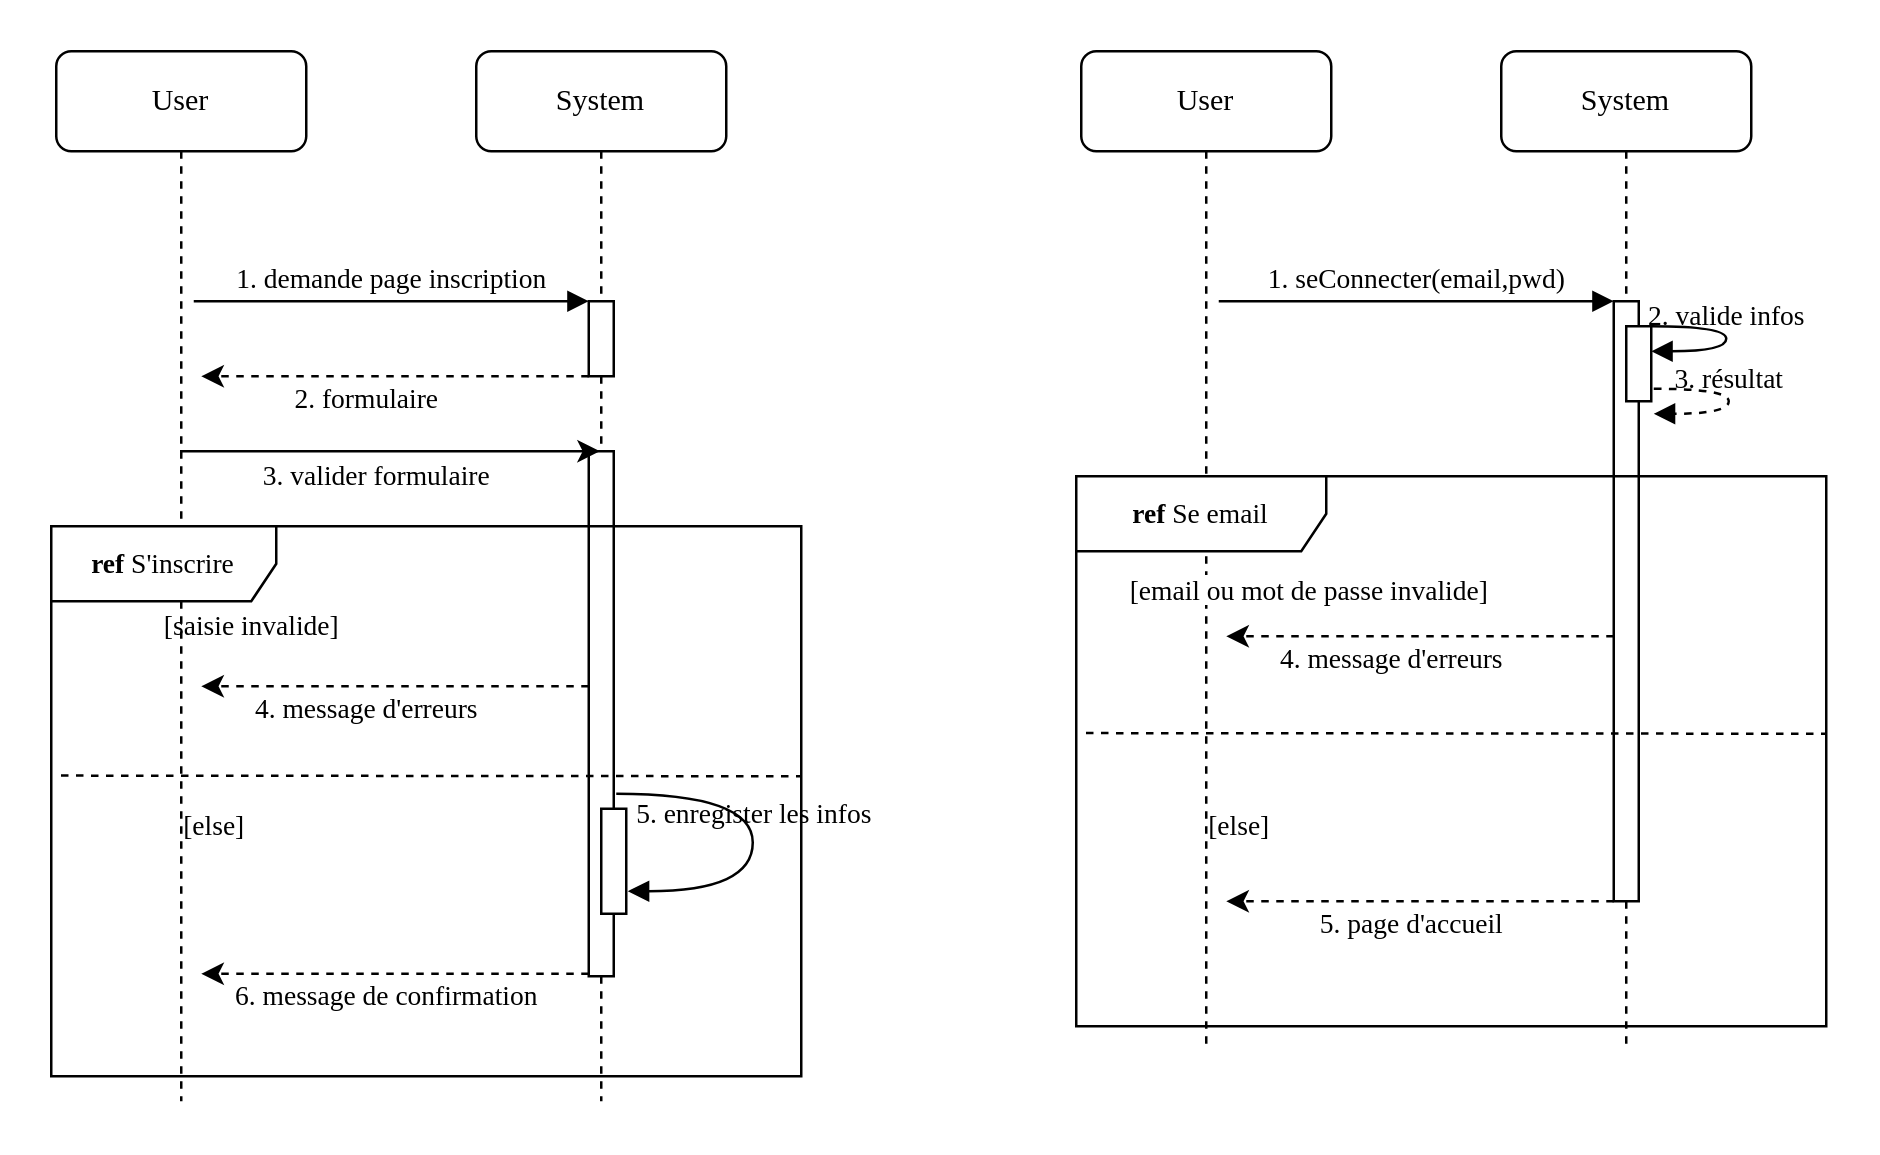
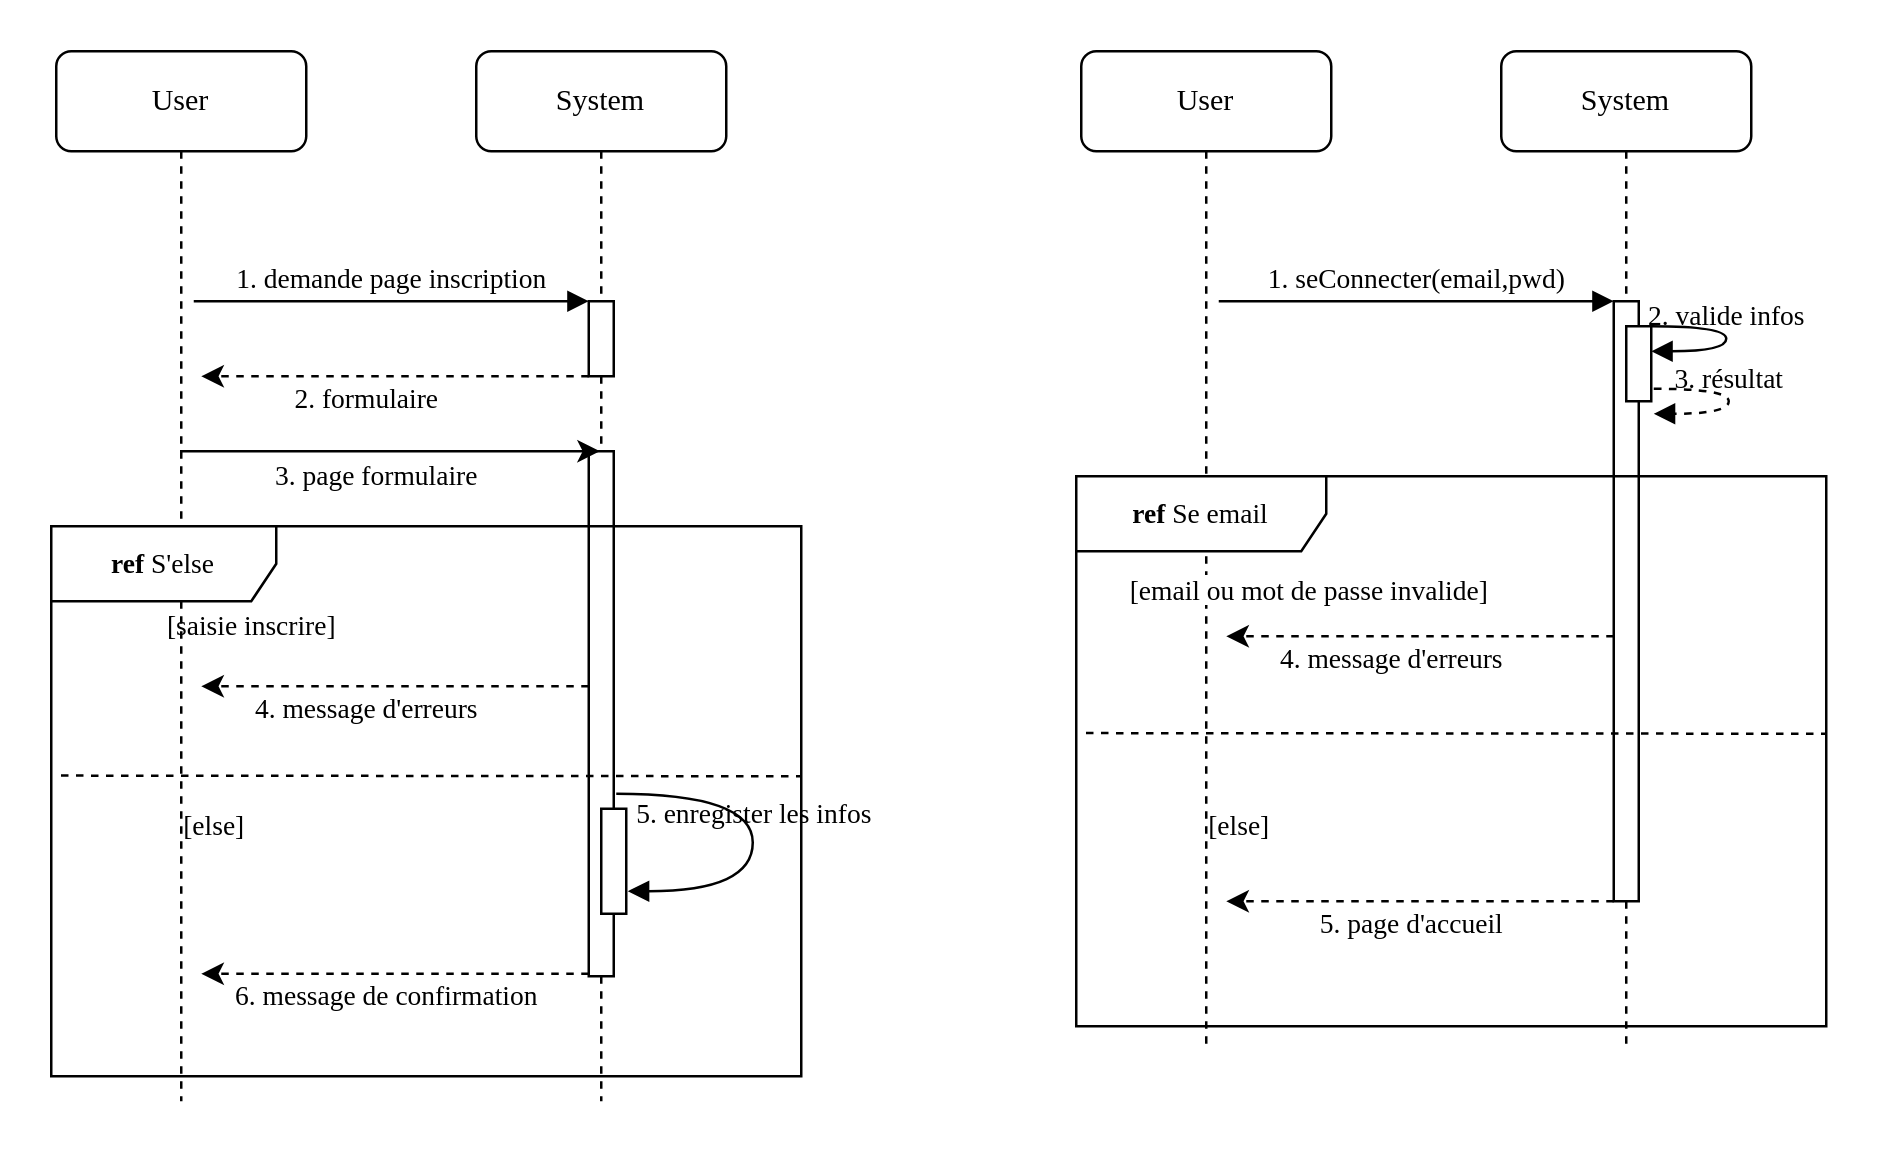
  <mxCell id="0" />
  <mxCell id="1" parent="0" />
  <mxCell id="2" value="System" style="shape=umlLifeline;perimeter=lifelinePerimeter;whiteSpace=wrap;html=1;container=1;collapsible=0;recursiveResize=0;outlineConnect=0;rounded=1;shadow=0;comic=0;labelBackgroundColor=none;strokeWidth=1;fontFamily=Verdana;fontSize=12;align=center;" parent="1" vertex="1"><mxGeometry x="190" y="20" width="100" height="420" as="geometry" /></mxCell>
  <mxCell id="3" value="" style="html=1;points=[];perimeter=orthogonalPerimeter;rounded=0;shadow=0;comic=0;labelBackgroundColor=none;strokeWidth=1;fontFamily=Verdana;fontSize=12;align=center;" parent="2" vertex="1"><mxGeometry x="45" y="100" width="10" height="30" as="geometry" /></mxCell>
  <mxCell id="4" value="" style="html=1;points=[];perimeter=orthogonalPerimeter;rounded=0;shadow=0;comic=0;labelBackgroundColor=none;strokeWidth=1;fontFamily=Verdana;fontSize=12;align=center;" vertex="1" parent="2"><mxGeometry x="45" y="160" width="10" height="210" as="geometry" /></mxCell>
  <mxCell id="5" style="edgeStyle=orthogonalEdgeStyle;rounded=0;orthogonalLoop=1;jettySize=auto;html=1;fontFamily=Verdana;fontSize=11;" edge="1" parent="1" source="6" target="2"><mxGeometry relative="1" as="geometry"><Array as="points"><mxPoint x="170" y="180" /><mxPoint x="170" y="180" /></Array></mxGeometry></mxCell>
  <mxCell id="6" value="User" style="shape=umlLifeline;perimeter=lifelinePerimeter;whiteSpace=wrap;html=1;container=1;collapsible=0;recursiveResize=0;outlineConnect=0;rounded=1;shadow=0;comic=0;labelBackgroundColor=none;strokeWidth=1;fontFamily=Verdana;fontSize=12;align=center;" parent="1" vertex="1"><mxGeometry x="22" y="20" width="100" height="420" as="geometry" /></mxCell>
  <mxCell id="7" value="&lt;font style=&quot;font-size: 11px;&quot;&gt;1. demande page inscription&lt;/font&gt;" style="html=1;verticalAlign=bottom;endArrow=block;entryX=0;entryY=0;labelBackgroundColor=none;fontFamily=Verdana;fontSize=12;edgeStyle=elbowEdgeStyle;elbow=vertical;" parent="1" target="3" edge="1"><mxGeometry relative="1" as="geometry"><mxPoint x="77" y="120" as="sourcePoint" /></mxGeometry></mxCell>
  <mxCell id="8" style="edgeStyle=orthogonalEdgeStyle;rounded=0;orthogonalLoop=1;jettySize=auto;html=1;dashed=1;" edge="1" parent="1" source="3"><mxGeometry relative="1" as="geometry"><mxPoint x="80" y="150" as="targetPoint" /><Array as="points"><mxPoint x="210" y="150" /><mxPoint x="210" y="150" /></Array></mxGeometry></mxCell>
  <mxCell id="9" value="&lt;font face=&quot;Verdana&quot; style=&quot;font-size: 11px;&quot;&gt;2. formulaire&lt;/font&gt;" style="edgeLabel;html=1;align=center;verticalAlign=middle;resizable=0;points=[];" vertex="1" connectable="0" parent="8"><mxGeometry x="0.166" y="8" relative="1" as="geometry"><mxPoint as="offset" /></mxGeometry></mxCell>
- <mxCell id="10" value="3. valider formulaire" style="text;html=1;align=center;verticalAlign=middle;resizable=0;points=[];autosize=1;strokeColor=none;fillColor=none;fontSize=11;fontFamily=Verdana;" vertex="1" parent="1"><mxGeometry x="85" y="180" width="130" height="20" as="geometry" /></mxCell>
- <mxCell id="11" value="&lt;b&gt;ref &lt;/b&gt;S'inscrire" style="shape=umlFrame;whiteSpace=wrap;html=1;fontFamily=Verdana;fontSize=11;width=90;height=30;" vertex="1" parent="1"><mxGeometry x="20" y="210" width="300" height="220" as="geometry" /></mxCell>
+ <mxCell id="10" value="3. page formulaire" style="text;html=1;align=center;verticalAlign=middle;resizable=0;points=[];autosize=1;strokeColor=none;fillColor=none;fontSize=11;fontFamily=Verdana;" vertex="1" parent="1"><mxGeometry x="85" y="180" width="130" height="20" as="geometry" /></mxCell>
+ <mxCell id="11" value="&lt;b&gt;ref &lt;/b&gt;S'else" style="shape=umlFrame;whiteSpace=wrap;html=1;fontFamily=Verdana;fontSize=11;width=90;height=30;" vertex="1" parent="1"><mxGeometry x="20" y="210" width="300" height="220" as="geometry" /></mxCell>
  <mxCell id="12" style="edgeStyle=orthogonalEdgeStyle;rounded=0;orthogonalLoop=1;jettySize=auto;html=1;dashed=1;" edge="1" parent="1"><mxGeometry relative="1" as="geometry"><mxPoint x="235" y="274" as="sourcePoint" /><mxPoint x="80" y="274" as="targetPoint" /><Array as="points"><mxPoint x="210" y="274" /><mxPoint x="210" y="274" /></Array></mxGeometry></mxCell>
  <mxCell id="13" value="&lt;font face=&quot;Verdana&quot; style=&quot;font-size: 11px;&quot;&gt;4. message d'erreurs&lt;/font&gt;" style="edgeLabel;html=1;align=center;verticalAlign=middle;resizable=0;points=[];" vertex="1" connectable="0" parent="12"><mxGeometry x="0.166" y="8" relative="1" as="geometry"><mxPoint as="offset" /></mxGeometry></mxCell>
- <mxCell id="14" value="[saisie invalide]" style="text;html=1;align=center;verticalAlign=middle;resizable=0;points=[];autosize=1;strokeColor=none;fillColor=none;fontSize=11;fontFamily=Verdana;" vertex="1" parent="1"><mxGeometry x="50" y="240" width="100" height="20" as="geometry" /></mxCell>
+ <mxCell id="14" value="[saisie inscrire]" style="text;html=1;align=center;verticalAlign=middle;resizable=0;points=[];autosize=1;strokeColor=none;fillColor=none;fontSize=11;fontFamily=Verdana;" vertex="1" parent="1"><mxGeometry x="50" y="240" width="100" height="20" as="geometry" /></mxCell>
  <mxCell id="15" value="" style="endArrow=none;dashed=1;html=1;rounded=0;fontFamily=Verdana;fontSize=11;exitX=0.013;exitY=0.467;exitDx=0;exitDy=0;exitPerimeter=0;" edge="1" parent="1"><mxGeometry width="50" height="50" relative="1" as="geometry"><mxPoint x="23.9" y="309.74" as="sourcePoint" /><mxPoint x="320" y="310" as="targetPoint" /></mxGeometry></mxCell>
  <mxCell id="16" value="&lt;font style=&quot;font-size: 11px;&quot;&gt;5. enregister les infos&lt;/font&gt;" style="html=1;verticalAlign=bottom;endArrow=block;labelBackgroundColor=none;fontFamily=Verdana;fontSize=12;elbow=vertical;edgeStyle=orthogonalEdgeStyle;curved=1;entryX=1;entryY=0.286;entryPerimeter=0;" edge="1" parent="1"><mxGeometry relative="1" as="geometry"><mxPoint x="246" y="317" as="sourcePoint" /><mxPoint x="250.62" y="355.96" as="targetPoint" /><Array as="points"><mxPoint x="300.62" y="317.94" /><mxPoint x="300.62" y="355.94" /></Array></mxGeometry></mxCell>
  <mxCell id="17" value="" style="html=1;points=[];perimeter=orthogonalPerimeter;rounded=0;shadow=0;comic=0;labelBackgroundColor=none;strokeWidth=1;fontFamily=Verdana;fontSize=12;align=center;" vertex="1" parent="1"><mxGeometry x="240" y="323" width="10" height="42" as="geometry" /></mxCell>
  <mxCell id="18" value="[else]" style="text;html=1;align=center;verticalAlign=middle;resizable=0;points=[];autosize=1;strokeColor=none;fillColor=none;fontSize=11;fontFamily=Verdana;" vertex="1" parent="1"><mxGeometry x="60" y="320" width="50" height="20" as="geometry" /></mxCell>
  <mxCell id="19" style="edgeStyle=orthogonalEdgeStyle;rounded=0;orthogonalLoop=1;jettySize=auto;html=1;dashed=1;" edge="1" parent="1"><mxGeometry relative="1" as="geometry"><mxPoint x="235" y="389" as="sourcePoint" /><mxPoint x="80" y="389" as="targetPoint" /><Array as="points"><mxPoint x="210" y="389" /><mxPoint x="210" y="389" /></Array></mxGeometry></mxCell>
  <mxCell id="20" value="&lt;font face=&quot;Verdana&quot; style=&quot;font-size: 11px;&quot;&gt;6. message de confirmation&lt;/font&gt;" style="edgeLabel;html=1;align=center;verticalAlign=middle;resizable=0;points=[];" vertex="1" connectable="0" parent="19"><mxGeometry x="0.166" y="8" relative="1" as="geometry"><mxPoint x="8" as="offset" /></mxGeometry></mxCell>
  <mxCell id="21" value="System" style="shape=umlLifeline;perimeter=lifelinePerimeter;whiteSpace=wrap;html=1;container=1;collapsible=0;recursiveResize=0;outlineConnect=0;rounded=1;shadow=0;comic=0;labelBackgroundColor=none;strokeWidth=1;fontFamily=Verdana;fontSize=12;align=center;" vertex="1" parent="1"><mxGeometry x="600" y="20" width="100" height="400" as="geometry" /></mxCell>
  <mxCell id="22" value="" style="html=1;points=[];perimeter=orthogonalPerimeter;rounded=0;shadow=0;comic=0;labelBackgroundColor=none;strokeWidth=1;fontFamily=Verdana;fontSize=12;align=center;" vertex="1" parent="21"><mxGeometry x="45" y="100" width="10" height="240" as="geometry" /></mxCell>
  <mxCell id="23" value="&lt;font style=&quot;font-size: 11px;&quot;&gt;2. valide infos&lt;/font&gt;" style="html=1;verticalAlign=bottom;endArrow=block;labelBackgroundColor=none;fontFamily=Verdana;fontSize=12;elbow=vertical;edgeStyle=orthogonalEdgeStyle;curved=1;startArrow=none;" edge="1" parent="21" source="24"><mxGeometry relative="1" as="geometry"><mxPoint x="55" y="110" as="sourcePoint" /><mxPoint x="60" y="120" as="targetPoint" /><Array as="points"><mxPoint x="90" y="110" /><mxPoint x="90" y="120" /></Array></mxGeometry></mxCell>
  <mxCell id="24" value="" style="html=1;points=[];perimeter=orthogonalPerimeter;rounded=0;shadow=0;comic=0;labelBackgroundColor=none;strokeWidth=1;fontFamily=Verdana;fontSize=12;align=center;" vertex="1" parent="21"><mxGeometry x="50" y="110" width="10" height="30" as="geometry" /></mxCell>
  <mxCell id="25" value="User" style="shape=umlLifeline;perimeter=lifelinePerimeter;whiteSpace=wrap;html=1;container=1;collapsible=0;recursiveResize=0;outlineConnect=0;rounded=1;shadow=0;comic=0;labelBackgroundColor=none;strokeWidth=1;fontFamily=Verdana;fontSize=12;align=center;" vertex="1" parent="1"><mxGeometry x="432" y="20" width="100" height="400" as="geometry" /></mxCell>
  <mxCell id="26" value="&lt;font style=&quot;font-size: 11px;&quot;&gt;1. seConnecter(email,pwd)&lt;/font&gt;" style="html=1;verticalAlign=bottom;endArrow=block;entryX=0;entryY=0;labelBackgroundColor=none;fontFamily=Verdana;fontSize=12;edgeStyle=elbowEdgeStyle;elbow=vertical;" edge="1" parent="1" target="22"><mxGeometry relative="1" as="geometry"><mxPoint x="487" y="120" as="sourcePoint" /></mxGeometry></mxCell>
  <mxCell id="27" value="&lt;b&gt;ref &lt;/b&gt;Se email" style="shape=umlFrame;whiteSpace=wrap;html=1;fontFamily=Verdana;fontSize=11;width=100;height=30;" vertex="1" parent="1"><mxGeometry x="430" y="190" width="300" height="220" as="geometry" /></mxCell>
  <mxCell id="28" style="edgeStyle=orthogonalEdgeStyle;rounded=0;orthogonalLoop=1;jettySize=auto;html=1;dashed=1;" edge="1" parent="1"><mxGeometry relative="1" as="geometry"><mxPoint x="645" y="254" as="sourcePoint" /><mxPoint x="490" y="254" as="targetPoint" /><Array as="points"><mxPoint x="620" y="254" /><mxPoint x="620" y="254" /></Array></mxGeometry></mxCell>
  <mxCell id="29" value="&lt;font face=&quot;Verdana&quot; style=&quot;font-size: 11px;&quot;&gt;4. message d'erreurs&lt;/font&gt;" style="edgeLabel;html=1;align=center;verticalAlign=middle;resizable=0;points=[];" vertex="1" connectable="0" parent="28"><mxGeometry x="0.166" y="8" relative="1" as="geometry"><mxPoint as="offset" /></mxGeometry></mxCell>
  <mxCell id="30" value="[&lt;span style=&quot;background-color: rgb(255, 255, 255);&quot;&gt;email ou mot de passe invalide&lt;/span&gt;]" style="text;html=1;align=center;verticalAlign=middle;resizable=0;points=[];autosize=1;strokeColor=none;fillColor=none;fontSize=11;fontFamily=Verdana;" vertex="1" parent="1"><mxGeometry x="423" y="226" width="200" height="20" as="geometry" /></mxCell>
  <mxCell id="31" value="" style="endArrow=none;dashed=1;html=1;rounded=0;fontFamily=Verdana;fontSize=11;exitX=0.013;exitY=0.467;exitDx=0;exitDy=0;exitPerimeter=0;" edge="1" parent="1"><mxGeometry width="50" height="50" relative="1" as="geometry"><mxPoint x="433.9" y="292.74" as="sourcePoint" /><mxPoint x="730" y="293" as="targetPoint" /></mxGeometry></mxCell>
  <mxCell id="32" value="[else]" style="text;html=1;align=center;verticalAlign=middle;resizable=0;points=[];autosize=1;strokeColor=none;fillColor=none;fontSize=11;fontFamily=Verdana;" vertex="1" parent="1"><mxGeometry x="470" y="320" width="50" height="20" as="geometry" /></mxCell>
  <mxCell id="33" style="edgeStyle=orthogonalEdgeStyle;rounded=0;orthogonalLoop=1;jettySize=auto;html=1;dashed=1;" edge="1" parent="1"><mxGeometry relative="1" as="geometry"><mxPoint x="645" y="360" as="sourcePoint" /><mxPoint x="490" y="360" as="targetPoint" /><Array as="points"><mxPoint x="620" y="360" /><mxPoint x="620" y="360" /></Array></mxGeometry></mxCell>
  <mxCell id="34" value="&lt;font face=&quot;Verdana&quot;&gt;5. page d'accueil&lt;/font&gt;" style="edgeLabel;html=1;align=center;verticalAlign=middle;resizable=0;points=[];" vertex="1" connectable="0" parent="33"><mxGeometry x="0.166" y="8" relative="1" as="geometry"><mxPoint x="8" as="offset" /></mxGeometry></mxCell>
  <mxCell id="35" value="&lt;font style=&quot;font-size: 11px;&quot;&gt;3. résultat&lt;/font&gt;" style="html=1;verticalAlign=bottom;endArrow=block;labelBackgroundColor=none;fontFamily=Verdana;fontSize=12;elbow=vertical;edgeStyle=orthogonalEdgeStyle;curved=1;startArrow=none;dashed=1;" edge="1" parent="1"><mxGeometry relative="1" as="geometry"><mxPoint x="661" y="155" as="sourcePoint" /><mxPoint x="661" y="165" as="targetPoint" /><Array as="points"><mxPoint x="691" y="155" /><mxPoint x="691" y="165" /></Array></mxGeometry></mxCell>
